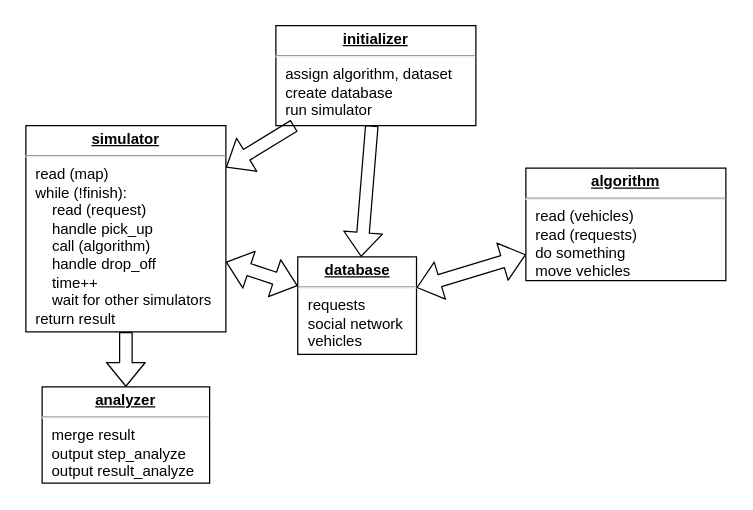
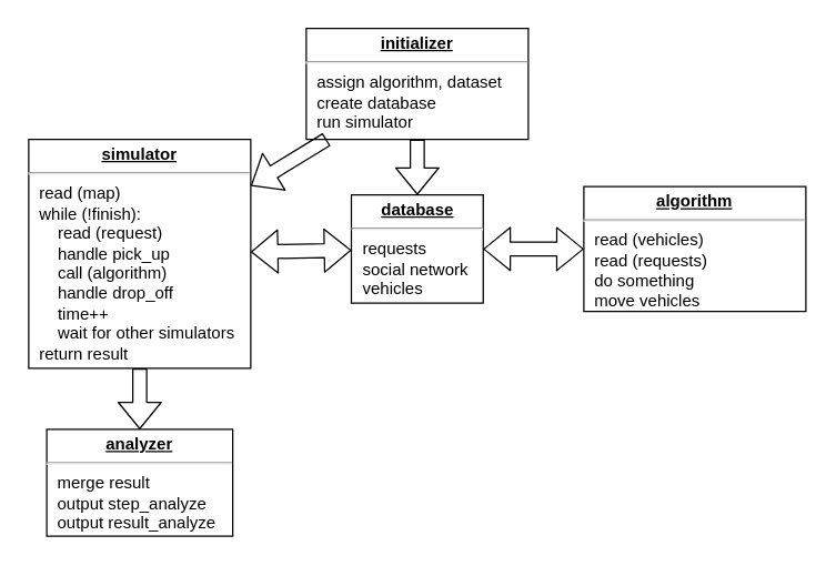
  <mxCell id="0" />
  <mxCell id="1" parent="0" />
  <mxCell id="2" value="&lt;p style=&quot;margin: 0px ; margin-top: 4px ; text-align: center ; text-decoration: underline&quot;&gt;&lt;b&gt;initializer&lt;/b&gt;&lt;/p&gt;&lt;hr&gt;&lt;p style=&quot;margin: 0px ; margin-left: 8px&quot;&gt;assign algorithm, dataset&lt;/p&gt;&lt;p style=&quot;margin: 0px ; margin-left: 8px&quot;&gt;create database&lt;/p&gt;&lt;p style=&quot;margin: 0px ; margin-left: 8px&quot;&gt;run simulator&lt;/p&gt;" style="verticalAlign=top;align=left;overflow=fill;fontSize=12;fontFamily=Helvetica;html=1;" parent="1" vertex="1"><mxGeometry x="220" y="20" width="160" height="80" as="geometry" /></mxCell>
- <mxCell id="3" value="&lt;p style=&quot;margin: 0px ; margin-top: 4px ; text-align: center ; text-decoration: underline&quot;&gt;&lt;b&gt;database&lt;/b&gt;&lt;/p&gt;&lt;hr&gt;&lt;p style=&quot;margin: 0px ; margin-left: 8px&quot;&gt;requests&lt;/p&gt;&lt;p style=&quot;margin: 0px ; margin-left: 8px&quot;&gt;social network&lt;/p&gt;&lt;p style=&quot;margin: 0px ; margin-left: 8px&quot;&gt;vehicles&lt;/p&gt;" style="verticalAlign=top;align=left;overflow=fill;fontSize=12;fontFamily=Helvetica;html=1;" parent="1" vertex="1"><mxGeometry x="237.5" y="205" width="95" height="78" as="geometry" /></mxCell>
+ <mxCell id="3" value="&lt;p style=&quot;margin: 0px ; margin-top: 4px ; text-align: center ; text-decoration: underline&quot;&gt;&lt;b&gt;database&lt;/b&gt;&lt;/p&gt;&lt;hr&gt;&lt;p style=&quot;margin: 0px ; margin-left: 8px&quot;&gt;requests&lt;/p&gt;&lt;p style=&quot;margin: 0px ; margin-left: 8px&quot;&gt;social network&lt;/p&gt;&lt;p style=&quot;margin: 0px ; margin-left: 8px&quot;&gt;vehicles&lt;/p&gt;" style="verticalAlign=top;align=left;overflow=fill;fontSize=12;fontFamily=Helvetica;html=1;" parent="1" vertex="1"><mxGeometry x="252.5" y="140" width="95" height="78" as="geometry" /></mxCell>
  <mxCell id="4" value="&lt;p style=&quot;margin: 0px ; margin-top: 4px ; text-align: center ; text-decoration: underline&quot;&gt;&lt;b&gt;analyzer&lt;/b&gt;&lt;/p&gt;&lt;hr&gt;&lt;p style=&quot;margin: 0px ; margin-left: 8px&quot;&gt;merge result&lt;/p&gt;&lt;p style=&quot;margin: 0px ; margin-left: 8px&quot;&gt;output step_analyze&lt;/p&gt;&lt;p style=&quot;margin: 0px ; margin-left: 8px&quot;&gt;output result_analyze&lt;/p&gt;" style="verticalAlign=top;align=left;overflow=fill;fontSize=12;fontFamily=Helvetica;html=1;" parent="1" vertex="1"><mxGeometry x="33" y="309" width="134" height="77" as="geometry" /></mxCell>
  <mxCell id="5" value="" style="shape=flexArrow;endArrow=classic;html=1;" parent="1" source="2" target="7" edge="1"><mxGeometry width="50" height="50" relative="1" as="geometry"><mxPoint x="394" y="53" as="sourcePoint" /><mxPoint x="295.485" y="64" as="targetPoint" /></mxGeometry></mxCell>
  <mxCell id="6" value="" style="shape=flexArrow;endArrow=classic;startArrow=classic;html=1;" parent="1" source="7" target="3" edge="1"><mxGeometry width="50" height="50" relative="1" as="geometry"><mxPoint x="385" y="64" as="sourcePoint" /><mxPoint x="635" y="-36" as="targetPoint" /></mxGeometry></mxCell>
  <mxCell id="7" value="&lt;p style=&quot;margin: 0px ; margin-top: 4px ; text-align: center ; text-decoration: underline&quot;&gt;&lt;b&gt;simulator&lt;/b&gt;&lt;/p&gt;&lt;hr&gt;&lt;p style=&quot;margin: 0px ; margin-left: 8px&quot;&gt;read (map)&lt;/p&gt;&lt;p style=&quot;margin: 0px ; margin-left: 8px&quot;&gt;while (!finish):&lt;/p&gt;&lt;p style=&quot;margin: 0px ; margin-left: 8px&quot;&gt;&amp;nbsp; &amp;nbsp; read (request)&lt;/p&gt;&lt;p style=&quot;margin: 0px ; margin-left: 8px&quot;&gt;&amp;nbsp; &amp;nbsp; handle pick_up&lt;/p&gt;&lt;p style=&quot;margin: 0px ; margin-left: 8px&quot;&gt;&amp;nbsp; &amp;nbsp; call (algorithm)&lt;/p&gt;&lt;p style=&quot;margin: 0px ; margin-left: 8px&quot;&gt;&amp;nbsp; &amp;nbsp; handle drop_off&lt;/p&gt;&lt;p style=&quot;margin: 0px ; margin-left: 8px&quot;&gt;&amp;nbsp; &amp;nbsp; time++&lt;/p&gt;&lt;p style=&quot;margin: 0px ; margin-left: 8px&quot;&gt;&amp;nbsp; &amp;nbsp; wait for other simulators&lt;/p&gt;&lt;p style=&quot;margin: 0px ; margin-left: 8px&quot;&gt;return result&lt;/p&gt;" style="verticalAlign=top;align=left;overflow=fill;fontSize=12;fontFamily=Helvetica;html=1;" parent="1" vertex="1"><mxGeometry x="20" y="100" width="160" height="165" as="geometry" /></mxCell>
  <mxCell id="8" value="" style="shape=flexArrow;endArrow=classic;startArrow=classic;html=1;" parent="1" source="3" target="9" edge="1"><mxGeometry width="50" height="50" relative="1" as="geometry"><mxPoint x="420.5" y="163.5" as="sourcePoint" /><mxPoint x="470.5" y="113.5" as="targetPoint" /></mxGeometry></mxCell>
  <mxCell id="9" value="&lt;p style=&quot;margin: 0px ; margin-top: 4px ; text-align: center ; text-decoration: underline&quot;&gt;&lt;b&gt;algorithm&lt;/b&gt;&lt;/p&gt;&lt;hr&gt;&lt;p style=&quot;margin: 0px ; margin-left: 8px&quot;&gt;read (vehicles)&lt;/p&gt;&lt;p style=&quot;margin: 0px ; margin-left: 8px&quot;&gt;read (requests)&lt;/p&gt;&lt;p style=&quot;margin: 0px ; margin-left: 8px&quot;&gt;do something&lt;/p&gt;&lt;p style=&quot;margin: 0px ; margin-left: 8px&quot;&gt;move vehicles&lt;/p&gt;" style="verticalAlign=top;align=left;overflow=fill;fontSize=12;fontFamily=Helvetica;html=1;" parent="1" vertex="1"><mxGeometry x="420" y="134" width="160" height="90" as="geometry" /></mxCell>
  <mxCell id="10" value="" style="shape=flexArrow;endArrow=classic;html=1;" parent="1" source="7" target="4" edge="1"><mxGeometry width="50" height="50" relative="1" as="geometry"><mxPoint x="635" y="180.996" as="sourcePoint" /><mxPoint x="744" y="164" as="targetPoint" /></mxGeometry></mxCell>
  <mxCell id="11" value="" style="shape=flexArrow;endArrow=classic;html=1;" parent="1" source="2" target="3" edge="1"><mxGeometry width="50" height="50" relative="1" as="geometry"><mxPoint x="485" y="-28" as="sourcePoint" /><mxPoint x="535" y="-78" as="targetPoint" /></mxGeometry></mxCell>
